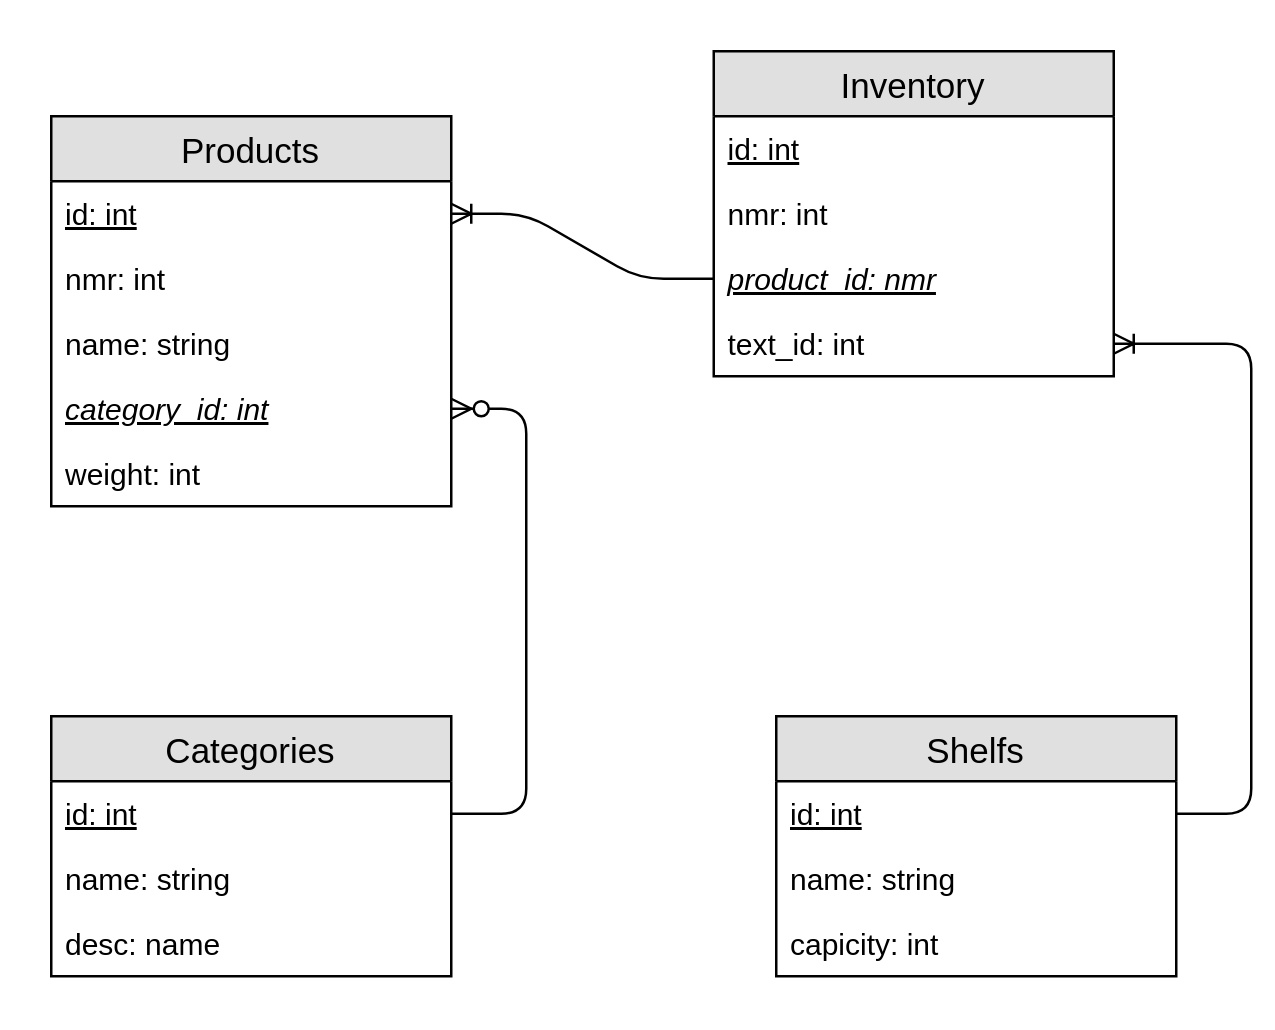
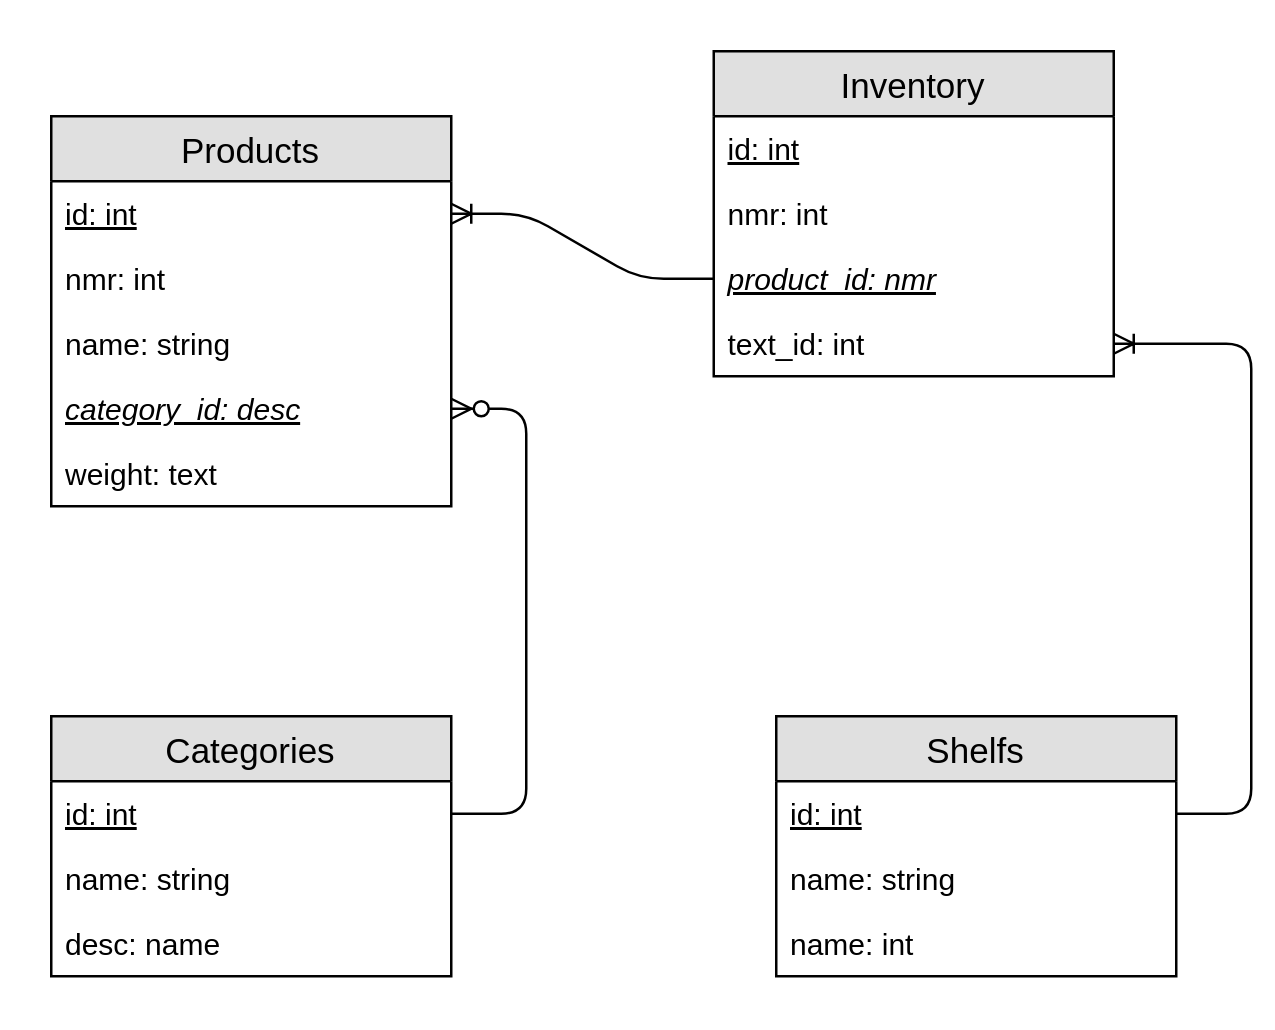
  <mxCell id="0" />
  <mxCell id="1" parent="0" />
  <mxCell id="2" value="Products" style="swimlane;fontStyle=0;childLayout=stackLayout;horizontal=1;startSize=26;fillColor=#e0e0e0;horizontalStack=0;resizeParent=1;resizeParentMax=0;resizeLast=0;collapsible=1;marginBottom=0;swimlaneFillColor=#ffffff;align=center;fontSize=14;" parent="1" vertex="1"><mxGeometry x="20" y="46" width="160" height="156" as="geometry" /></mxCell>
  <mxCell id="3" value="id: int" style="text;strokeColor=none;fillColor=none;spacingLeft=4;spacingRight=4;overflow=hidden;rotatable=0;points=[[0,0.5],[1,0.5]];portConstraint=eastwest;fontSize=12;fontStyle=4" parent="2" vertex="1"><mxGeometry y="26" width="160" height="26" as="geometry" /></mxCell>
  <mxCell id="4" value="nmr: int" style="text;strokeColor=none;fillColor=none;spacingLeft=4;spacingRight=4;overflow=hidden;rotatable=0;points=[[0,0.5],[1,0.5]];portConstraint=eastwest;fontSize=12;" parent="2" vertex="1"><mxGeometry y="52" width="160" height="26" as="geometry" /></mxCell>
  <mxCell id="5" value="name: string" style="text;strokeColor=none;fillColor=none;spacingLeft=4;spacingRight=4;overflow=hidden;rotatable=0;points=[[0,0.5],[1,0.5]];portConstraint=eastwest;fontSize=12;" parent="2" vertex="1"><mxGeometry y="78" width="160" height="26" as="geometry" /></mxCell>
- <mxCell id="6" value="category_id: int" style="text;strokeColor=none;fillColor=none;spacingLeft=4;spacingRight=4;overflow=hidden;rotatable=0;points=[[0,0.5],[1,0.5]];portConstraint=eastwest;fontSize=12;fontStyle=6" parent="2" vertex="1"><mxGeometry y="104" width="160" height="26" as="geometry" /></mxCell>
- <mxCell id="7" value="weight: int" style="text;strokeColor=none;fillColor=none;spacingLeft=4;spacingRight=4;overflow=hidden;rotatable=0;points=[[0,0.5],[1,0.5]];portConstraint=eastwest;fontSize=12;" parent="2" vertex="1"><mxGeometry y="130" width="160" height="26" as="geometry" /></mxCell>
+ <mxCell id="6" value="category_id: desc" style="text;strokeColor=none;fillColor=none;spacingLeft=4;spacingRight=4;overflow=hidden;rotatable=0;points=[[0,0.5],[1,0.5]];portConstraint=eastwest;fontSize=12;fontStyle=6" parent="2" vertex="1"><mxGeometry y="104" width="160" height="26" as="geometry" /></mxCell>
+ <mxCell id="7" value="weight: text" style="text;strokeColor=none;fillColor=none;spacingLeft=4;spacingRight=4;overflow=hidden;rotatable=0;points=[[0,0.5],[1,0.5]];portConstraint=eastwest;fontSize=12;" parent="2" vertex="1"><mxGeometry y="130" width="160" height="26" as="geometry" /></mxCell>
  <mxCell id="8" value="Inventory" style="swimlane;fontStyle=0;childLayout=stackLayout;horizontal=1;startSize=26;fillColor=#e0e0e0;horizontalStack=0;resizeParent=1;resizeParentMax=0;resizeLast=0;collapsible=1;marginBottom=0;swimlaneFillColor=#ffffff;align=center;fontSize=14;" parent="1" vertex="1"><mxGeometry x="285" y="20" width="160" height="130" as="geometry" /></mxCell>
  <mxCell id="9" value="id: int" style="text;strokeColor=none;fillColor=none;spacingLeft=4;spacingRight=4;overflow=hidden;rotatable=0;points=[[0,0.5],[1,0.5]];portConstraint=eastwest;fontSize=12;fontStyle=4" parent="8" vertex="1"><mxGeometry y="26" width="160" height="26" as="geometry" /></mxCell>
  <mxCell id="10" value="nmr: int" style="text;strokeColor=none;fillColor=none;spacingLeft=4;spacingRight=4;overflow=hidden;rotatable=0;points=[[0,0.5],[1,0.5]];portConstraint=eastwest;fontSize=12;fontStyle=0" vertex="1" parent="8"><mxGeometry y="52" width="160" height="26" as="geometry" /></mxCell>
  <mxCell id="11" value="product_id: nmr" style="text;strokeColor=none;fillColor=none;spacingLeft=4;spacingRight=4;overflow=hidden;rotatable=0;points=[[0,0.5],[1,0.5]];portConstraint=eastwest;fontSize=12;fontStyle=6" parent="8" vertex="1"><mxGeometry y="78" width="160" height="26" as="geometry" /></mxCell>
  <mxCell id="12" value="text_id: int" style="text;strokeColor=none;fillColor=none;spacingLeft=4;spacingRight=4;overflow=hidden;rotatable=0;points=[[0,0.5],[1,0.5]];portConstraint=eastwest;fontSize=12;" parent="8" vertex="1"><mxGeometry y="104" width="160" height="26" as="geometry" /></mxCell>
  <mxCell id="13" value="" style="edgeStyle=entityRelationEdgeStyle;fontSize=12;html=1;endArrow=ERoneToMany;" parent="1" source="11" target="3" edge="1"><mxGeometry width="100" height="100" relative="1" as="geometry"><mxPoint x="60" y="356" as="sourcePoint" /><mxPoint x="260" y="86" as="targetPoint" /></mxGeometry></mxCell>
  <mxCell id="14" value="Categories" style="swimlane;fontStyle=0;childLayout=stackLayout;horizontal=1;startSize=26;fillColor=#e0e0e0;horizontalStack=0;resizeParent=1;resizeParentMax=0;resizeLast=0;collapsible=1;marginBottom=0;swimlaneFillColor=#ffffff;align=center;fontSize=14;" parent="1" vertex="1"><mxGeometry x="20" y="286" width="160" height="104" as="geometry" /></mxCell>
  <mxCell id="15" value="id: int" style="text;strokeColor=none;fillColor=none;spacingLeft=4;spacingRight=4;overflow=hidden;rotatable=0;points=[[0,0.5],[1,0.5]];portConstraint=eastwest;fontSize=12;fontStyle=4" parent="14" vertex="1"><mxGeometry y="26" width="160" height="26" as="geometry" /></mxCell>
  <mxCell id="16" value="name: string" style="text;strokeColor=none;fillColor=none;spacingLeft=4;spacingRight=4;overflow=hidden;rotatable=0;points=[[0,0.5],[1,0.5]];portConstraint=eastwest;fontSize=12;" parent="14" vertex="1"><mxGeometry y="52" width="160" height="26" as="geometry" /></mxCell>
  <mxCell id="17" value="desc: name" style="text;strokeColor=none;fillColor=none;spacingLeft=4;spacingRight=4;overflow=hidden;rotatable=0;points=[[0,0.5],[1,0.5]];portConstraint=eastwest;fontSize=12;" parent="14" vertex="1"><mxGeometry y="78" width="160" height="26" as="geometry" /></mxCell>
  <mxCell id="18" value="" style="edgeStyle=entityRelationEdgeStyle;fontSize=12;html=1;endArrow=ERzeroToMany;endFill=1;" parent="1" source="15" target="6" edge="1"><mxGeometry width="100" height="100" relative="1" as="geometry"><mxPoint x="30" y="526" as="sourcePoint" /><mxPoint x="130" y="426" as="targetPoint" /></mxGeometry></mxCell>
  <mxCell id="19" value="Shelfs" style="swimlane;fontStyle=0;childLayout=stackLayout;horizontal=1;startSize=26;fillColor=#e0e0e0;horizontalStack=0;resizeParent=1;resizeParentMax=0;resizeLast=0;collapsible=1;marginBottom=0;swimlaneFillColor=#ffffff;align=center;fontSize=14;" parent="1" vertex="1"><mxGeometry x="310" y="286" width="160" height="104" as="geometry" /></mxCell>
  <mxCell id="20" value="id: int" style="text;strokeColor=none;fillColor=none;spacingLeft=4;spacingRight=4;overflow=hidden;rotatable=0;points=[[0,0.5],[1,0.5]];portConstraint=eastwest;fontSize=12;fontStyle=4" parent="19" vertex="1"><mxGeometry y="26" width="160" height="26" as="geometry" /></mxCell>
  <mxCell id="21" value="name: string" style="text;strokeColor=none;fillColor=none;spacingLeft=4;spacingRight=4;overflow=hidden;rotatable=0;points=[[0,0.5],[1,0.5]];portConstraint=eastwest;fontSize=12;" parent="19" vertex="1"><mxGeometry y="52" width="160" height="26" as="geometry" /></mxCell>
- <mxCell id="22" value="capicity: int" style="text;strokeColor=none;fillColor=none;spacingLeft=4;spacingRight=4;overflow=hidden;rotatable=0;points=[[0,0.5],[1,0.5]];portConstraint=eastwest;fontSize=12;" parent="19" vertex="1"><mxGeometry y="78" width="160" height="26" as="geometry" /></mxCell>
+ <mxCell id="22" value="name: int" style="text;strokeColor=none;fillColor=none;spacingLeft=4;spacingRight=4;overflow=hidden;rotatable=0;points=[[0,0.5],[1,0.5]];portConstraint=eastwest;fontSize=12;" parent="19" vertex="1"><mxGeometry y="78" width="160" height="26" as="geometry" /></mxCell>
  <mxCell id="23" value="" style="edgeStyle=entityRelationEdgeStyle;fontSize=12;html=1;endArrow=ERoneToMany;" parent="1" source="20" target="12" edge="1"><mxGeometry width="100" height="100" relative="1" as="geometry"><mxPoint x="510" y="296" as="sourcePoint" /><mxPoint x="560" y="246" as="targetPoint" /></mxGeometry></mxCell>
